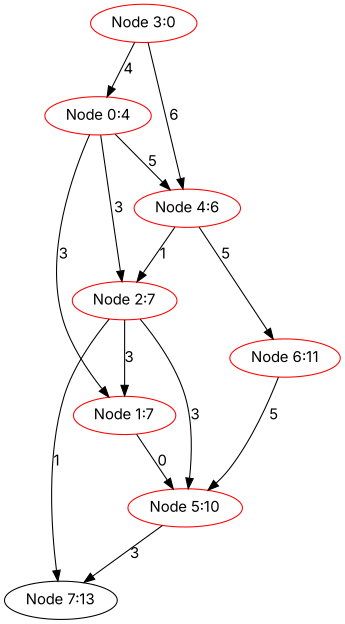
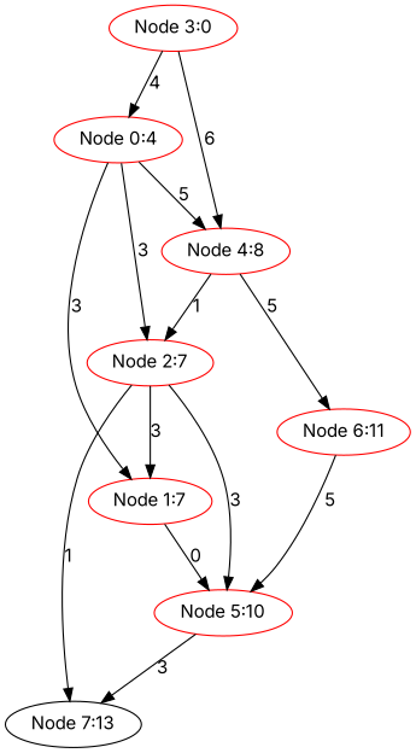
  digraph {
    fontname=Inter
    node [color=red fontname=Inter]
    edge [fontname=Inter]
    "Node 0:4"
    "Node 1:7"
    "Node 2:7"
-   "Node 4:6"
+   "Node 4:6" [label="Node 4:8"]
    "Node 5:10"
    "Node 7:13" [color=""]
    "Node 6:11"
    "Node 3:0"
    "Node 0:4" -> "Node 1:7" [label=3]
    "Node 0:4" -> "Node 2:7" [label=3]
    "Node 0:4" -> "Node 4:6" [label=5]
    "Node 1:7" -> "Node 5:10" [label=0]
    "Node 2:7" -> "Node 1:7" [label=3]
    "Node 2:7" -> "Node 5:10" [label=3]
    "Node 2:7" -> "Node 7:13" [label=1]
    "Node 4:6" -> "Node 2:7" [label=1]
    "Node 4:6" -> "Node 6:11" [label=5]
    "Node 5:10" -> "Node 7:13" [label=3]
    "Node 6:11" -> "Node 5:10" [label=5]
    "Node 3:0" -> "Node 0:4" [label=4]
    "Node 3:0" -> "Node 4:6" [label=6]
  }
